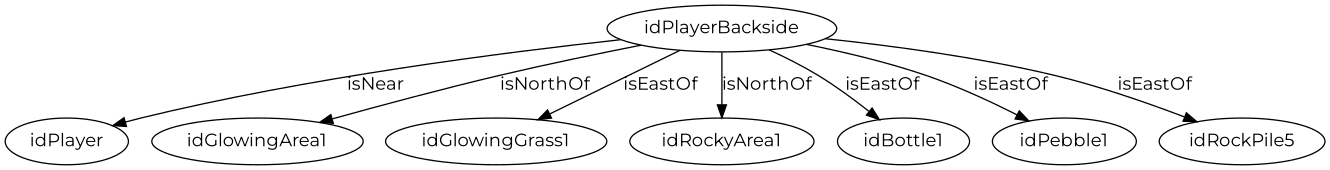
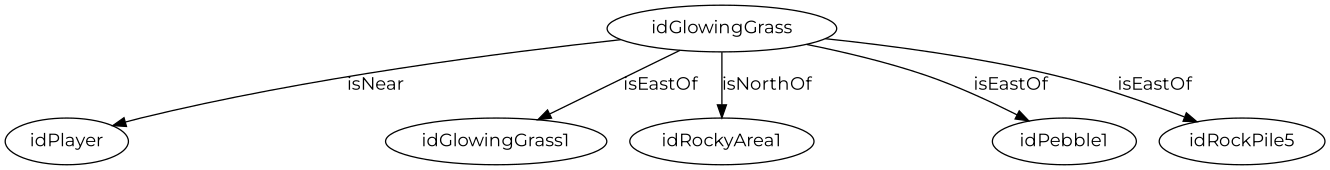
  strict digraph {
    fontname=Montserrat
    node [fontname=Montserrat]
    edge [fontname=Montserrat]
-   idPlayerBackside
+   idPlayerBackside [label=idGlowingGrass]
    idPlayer
-   idGlowingArea1
    idGlowingGrass1
    idRockyArea1
-   idBottle1
    idPebble1
    n8 [label=idRockPile5]
    idPlayerBackside -> idPlayer [label=isNear]
-   idPlayerBackside -> idGlowingArea1 [label=isNorthOf]
    idPlayerBackside -> idGlowingGrass1 [label=isEastOf]
    idPlayerBackside -> idRockyArea1 [label=isNorthOf]
-   idPlayerBackside -> idBottle1 [label=isEastOf]
    idPlayerBackside -> idPebble1 [label=isEastOf]
    idPlayerBackside -> n8 [label=isEastOf]
  }
